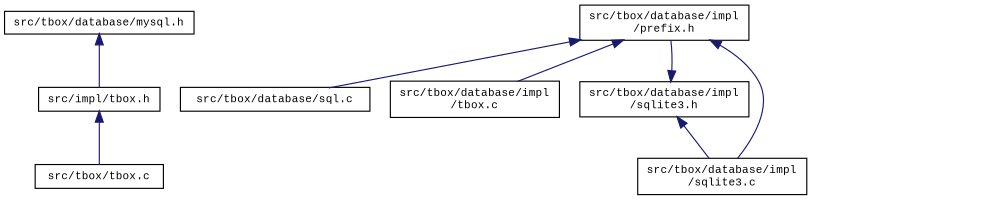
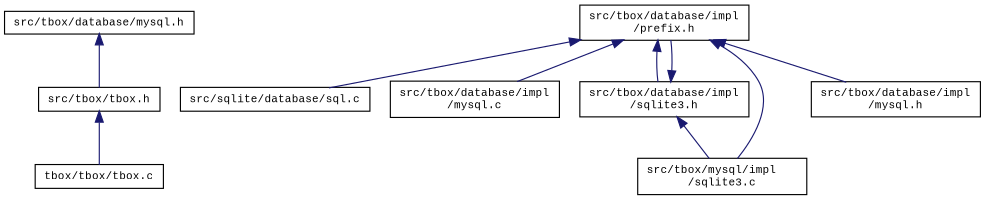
  digraph {
    node [color=black fillcolor=white fontname=CourierNew fontsize=10 shape=record style=filled]
    edge [color=midnightblue dir=back fontname=CourierNew fontsize=10 labelfontname=CourierNew labelfontsize=10 style=solid]
    n1 [height=0.2 label="src/tbox/database/mysql.h" width=0.4]
-   n2 [height=0.2 label="src/impl/tbox.h" width=0.4]
+   n2 [height=0.2 label="src/tbox/tbox.h" width=0.4]
    n3 [height=0.2 label="src/tbox/database/impl\l/prefix.h" width=0.4]
-   n4 [height=0.2 label="src/tbox/database/sql.c" width=0.4]
-   n5 [height=0.2 label="src/tbox/database/impl\l/tbox.c" width=0.4]
+   n4 [height=0.2 label="src/sqlite/database/sql.c" width=0.4]
+   n5 [height=0.2 label="src/tbox/database/impl\l/mysql.c" width=0.4]
    n6 [height=0.2 label="src/tbox/database/impl\l/sqlite3.h" width=0.4]
-   n7 [height=0.2 label="src/tbox/database/impl\l/sqlite3.c" width=0.4]
-   n9 [height=0.2 label="src/tbox/tbox.c" width=0.4]
+   n7 [height=0.2 label="src/tbox/mysql/impl\l/sqlite3.c" width=0.4]
+   n8 [height=0.2 label="src/tbox/database/impl\l/mysql.h" width=0.4]
+   n9 [height=0.2 label="tbox/tbox/tbox.c" width=0.4]
    n1 -> n2
    n2 -> n9
    n3 -> n4
    n3 -> n5
+   n3 -> n6
    n3 -> n7
+   n3 -> n8
    n6 -> n3
    n6 -> n7
  }
